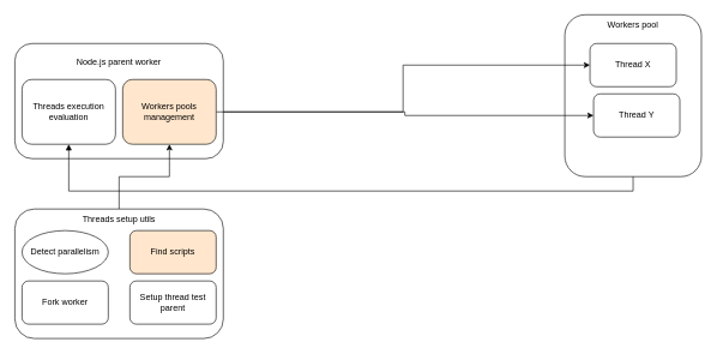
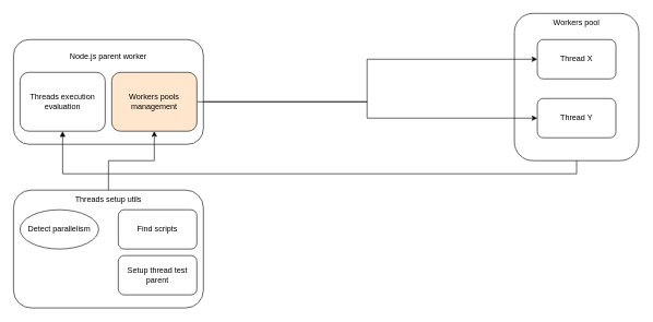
  <mxCell id="0" />
  <mxCell id="1" parent="0" />
  <mxCell id="2" value="Workers pool" style="rounded=1;whiteSpace=wrap;html=1;align=center;verticalAlign=top;" vertex="1" parent="1"><mxGeometry x="785" y="20" width="190" height="225" as="geometry" /></mxCell>
  <mxCell id="3" style="edgeStyle=orthogonalEdgeStyle;rounded=0;orthogonalLoop=1;jettySize=auto;html=1;exitX=1;exitY=0.5;exitDx=0;exitDy=0;" edge="1" parent="1" source="14" target="6"><mxGeometry relative="1" as="geometry" /></mxCell>
  <mxCell id="4" value="&lt;p style=&quot;line-height: 120%;&quot;&gt;Node.js parent worker&lt;/p&gt;" style="rounded=1;whiteSpace=wrap;html=1;align=center;verticalAlign=top;" vertex="1" parent="1"><mxGeometry x="20" y="60" width="290" height="160" as="geometry" /></mxCell>
  <mxCell id="5" value="Thread X" style="rounded=1;whiteSpace=wrap;html=1;" vertex="1" parent="1"><mxGeometry x="820" y="60" width="120" height="60" as="geometry" /></mxCell>
- <mxCell id="6" value="Thread Y" style="rounded=1;whiteSpace=wrap;html=1;" vertex="1" parent="1"><mxGeometry x="825" y="130" width="120" height="60" as="geometry" /></mxCell>
+ <mxCell id="6" value="Thread Y" style="rounded=1;whiteSpace=wrap;html=1;" vertex="1" parent="1"><mxGeometry x="820" y="150" width="120" height="60" as="geometry" /></mxCell>
  <mxCell id="7" style="edgeStyle=orthogonalEdgeStyle;rounded=0;orthogonalLoop=1;jettySize=auto;html=1;" edge="1" parent="1" source="8" target="14"><mxGeometry relative="1" as="geometry" /></mxCell>
  <mxCell id="8" value="Threads setup utils" style="rounded=1;whiteSpace=wrap;html=1;align=center;verticalAlign=top;" vertex="1" parent="1"><mxGeometry x="20" y="290" width="290" height="180" as="geometry" /></mxCell>
  <mxCell id="9" value="Detect parallelism" style="ellipse;whiteSpace=wrap;html=1;" vertex="1" parent="1"><mxGeometry x="30" y="320" width="120" height="60" as="geometry" /></mxCell>
- <mxCell id="10" value="Find scripts" style="rounded=1;whiteSpace=wrap;html=1;fillColor=#ffe6cc;" vertex="1" parent="1"><mxGeometry x="180" y="320" width="120" height="60" as="geometry" /></mxCell>
- <mxCell id="11" value="Fork worker" style="rounded=1;whiteSpace=wrap;html=1;" vertex="1" parent="1"><mxGeometry x="30" y="390" width="120" height="60" as="geometry" /></mxCell>
+ <mxCell id="10" value="Find scripts" style="rounded=1;whiteSpace=wrap;html=1;" vertex="1" parent="1"><mxGeometry x="180" y="320" width="120" height="60" as="geometry" /></mxCell>
  <mxCell id="12" value="Setup thread test parent" style="rounded=1;whiteSpace=wrap;html=1;" vertex="1" parent="1"><mxGeometry x="180" y="390" width="120" height="60" as="geometry" /></mxCell>
  <mxCell id="13" style="edgeStyle=orthogonalEdgeStyle;rounded=0;orthogonalLoop=1;jettySize=auto;html=1;" edge="1" parent="1" source="14" target="5"><mxGeometry relative="1" as="geometry" /></mxCell>
  <mxCell id="14" value="Workers pools management" style="rounded=1;whiteSpace=wrap;html=1;fillColor=#ffe6cc;" vertex="1" parent="1"><mxGeometry x="170" y="110" width="130" height="90" as="geometry" /></mxCell>
  <mxCell id="15" value="Threads execution evaluation" style="rounded=1;whiteSpace=wrap;html=1;" vertex="1" parent="1"><mxGeometry x="30" y="110" width="130" height="90" as="geometry" /></mxCell>
  <mxCell id="16" style="edgeStyle=orthogonalEdgeStyle;rounded=0;orthogonalLoop=1;jettySize=auto;html=1;entryX=0.5;entryY=1;entryDx=0;entryDy=0;exitX=0.5;exitY=1;exitDx=0;exitDy=0;startArrow=none;startFill=0;endArrow=block;endFill=1;" edge="1" parent="1" source="2" target="15"><mxGeometry relative="1" as="geometry" /></mxCell>
